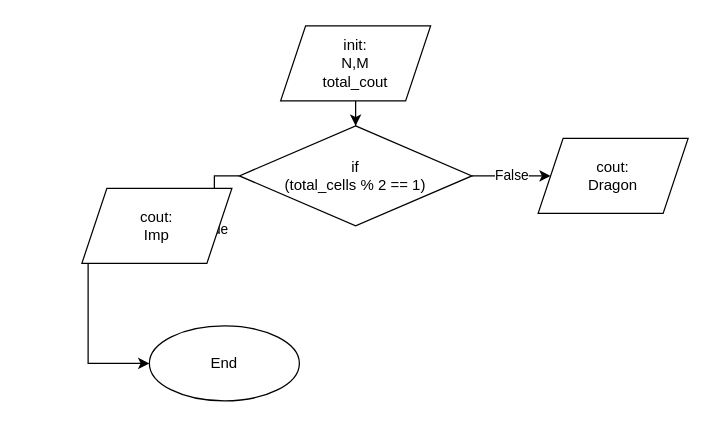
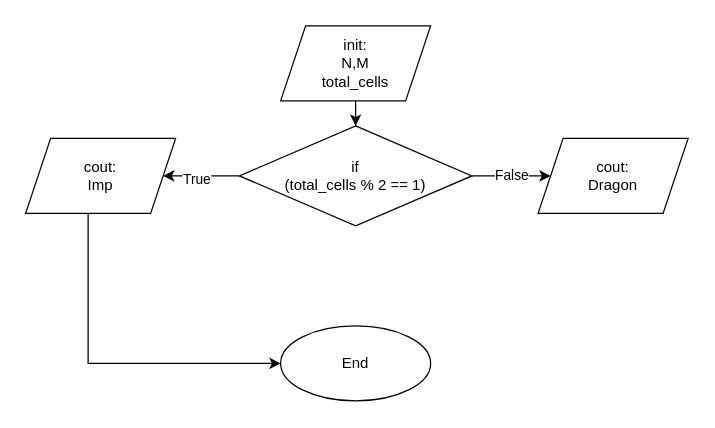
  <mxCell id="0" />
  <mxCell id="1" parent="0" />
  <mxCell id="2" value="" style="edgeStyle=orthogonalEdgeStyle;rounded=0;orthogonalLoop=1;jettySize=auto;html=1;" edge="1" parent="1" source="3" target="7"><mxGeometry relative="1" as="geometry" /></mxCell>
- <mxCell id="3" value="init:&lt;div&gt;N,M&lt;/div&gt;&lt;div&gt;total_cout&lt;/div&gt;" style="shape=parallelogram;perimeter=parallelogramPerimeter;whiteSpace=wrap;html=1;fixedSize=1;" vertex="1" parent="1"><mxGeometry x="224" y="20" width="120" height="60" as="geometry" /></mxCell>
+ <mxCell id="3" value="init:&lt;div&gt;N,M&lt;/div&gt;&lt;div&gt;total_cells&lt;/div&gt;" style="shape=parallelogram;perimeter=parallelogramPerimeter;whiteSpace=wrap;html=1;fixedSize=1;" vertex="1" parent="1"><mxGeometry x="224" y="20" width="120" height="60" as="geometry" /></mxCell>
  <mxCell id="4" value="" style="edgeStyle=orthogonalEdgeStyle;rounded=0;orthogonalLoop=1;jettySize=auto;html=1;" edge="1" parent="1" source="7" target="9"><mxGeometry relative="1" as="geometry" /></mxCell>
  <mxCell id="5" value="True" style="edgeLabel;html=1;align=center;verticalAlign=middle;resizable=0;points=[];" vertex="1" connectable="0" parent="4"><mxGeometry x="0.152" y="2" relative="1" as="geometry"><mxPoint as="offset" /></mxGeometry></mxCell>
  <mxCell id="6" value="False" style="edgeStyle=orthogonalEdgeStyle;rounded=0;orthogonalLoop=1;jettySize=auto;html=1;" edge="1" parent="1" source="7" target="10"><mxGeometry relative="1" as="geometry" /></mxCell>
  <mxCell id="7" value="if&lt;div&gt;(total_cells % 2 == 1)&lt;/div&gt;" style="rhombus;whiteSpace=wrap;html=1;" vertex="1" parent="1"><mxGeometry x="191" y="100" width="186" height="80" as="geometry" /></mxCell>
  <mxCell id="8" style="edgeStyle=orthogonalEdgeStyle;rounded=0;orthogonalLoop=1;jettySize=auto;html=1;" edge="1" parent="1" source="9" target="11"><mxGeometry relative="1" as="geometry"><Array as="points"><mxPoint x="70" y="290" /></Array></mxGeometry></mxCell>
- <mxCell id="9" value="cout:&lt;div&gt;Imp&lt;/div&gt;" style="shape=parallelogram;perimeter=parallelogramPerimeter;whiteSpace=wrap;html=1;fixedSize=1;" vertex="1" parent="1"><mxGeometry x="65" y="150" width="120" height="60" as="geometry" /></mxCell>
+ <mxCell id="9" value="cout:&lt;div&gt;Imp&lt;/div&gt;" style="shape=parallelogram;perimeter=parallelogramPerimeter;whiteSpace=wrap;html=1;fixedSize=1;" vertex="1" parent="1"><mxGeometry x="20" y="110" width="120" height="60" as="geometry" /></mxCell>
  <mxCell id="10" value="cout:&lt;div&gt;Dragon&lt;/div&gt;" style="shape=parallelogram;perimeter=parallelogramPerimeter;whiteSpace=wrap;html=1;fixedSize=1;" vertex="1" parent="1"><mxGeometry x="430" y="110" width="120" height="60" as="geometry" /></mxCell>
- <mxCell id="11" value="End" style="ellipse;whiteSpace=wrap;html=1;" vertex="1" parent="1"><mxGeometry x="119" y="260" width="120" height="60" as="geometry" /></mxCell>
+ <mxCell id="11" value="End" style="ellipse;whiteSpace=wrap;html=1;" vertex="1" parent="1"><mxGeometry x="224" y="260" width="120" height="60" as="geometry" /></mxCell>
